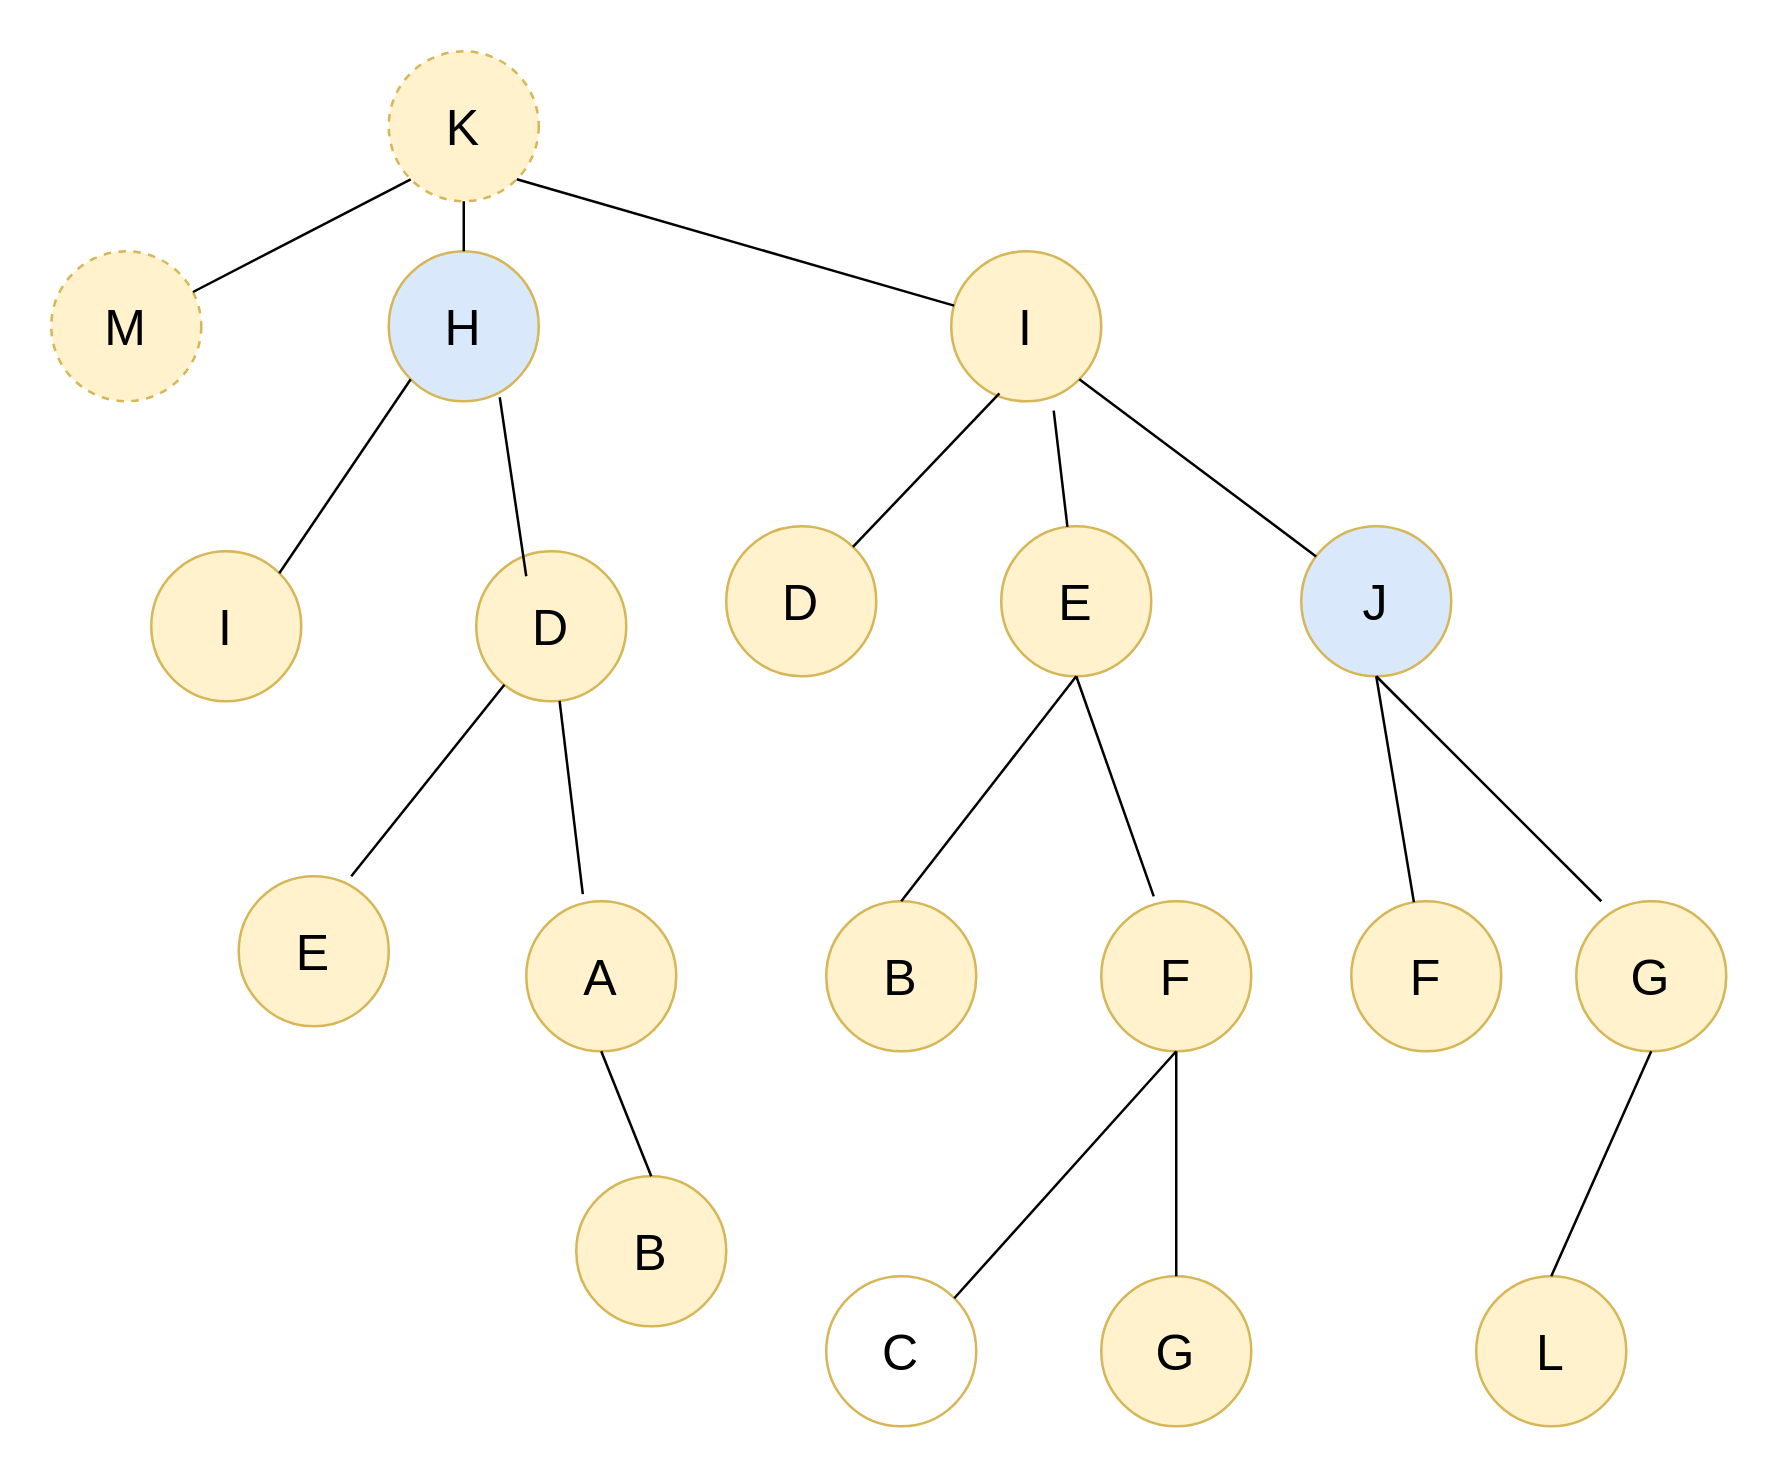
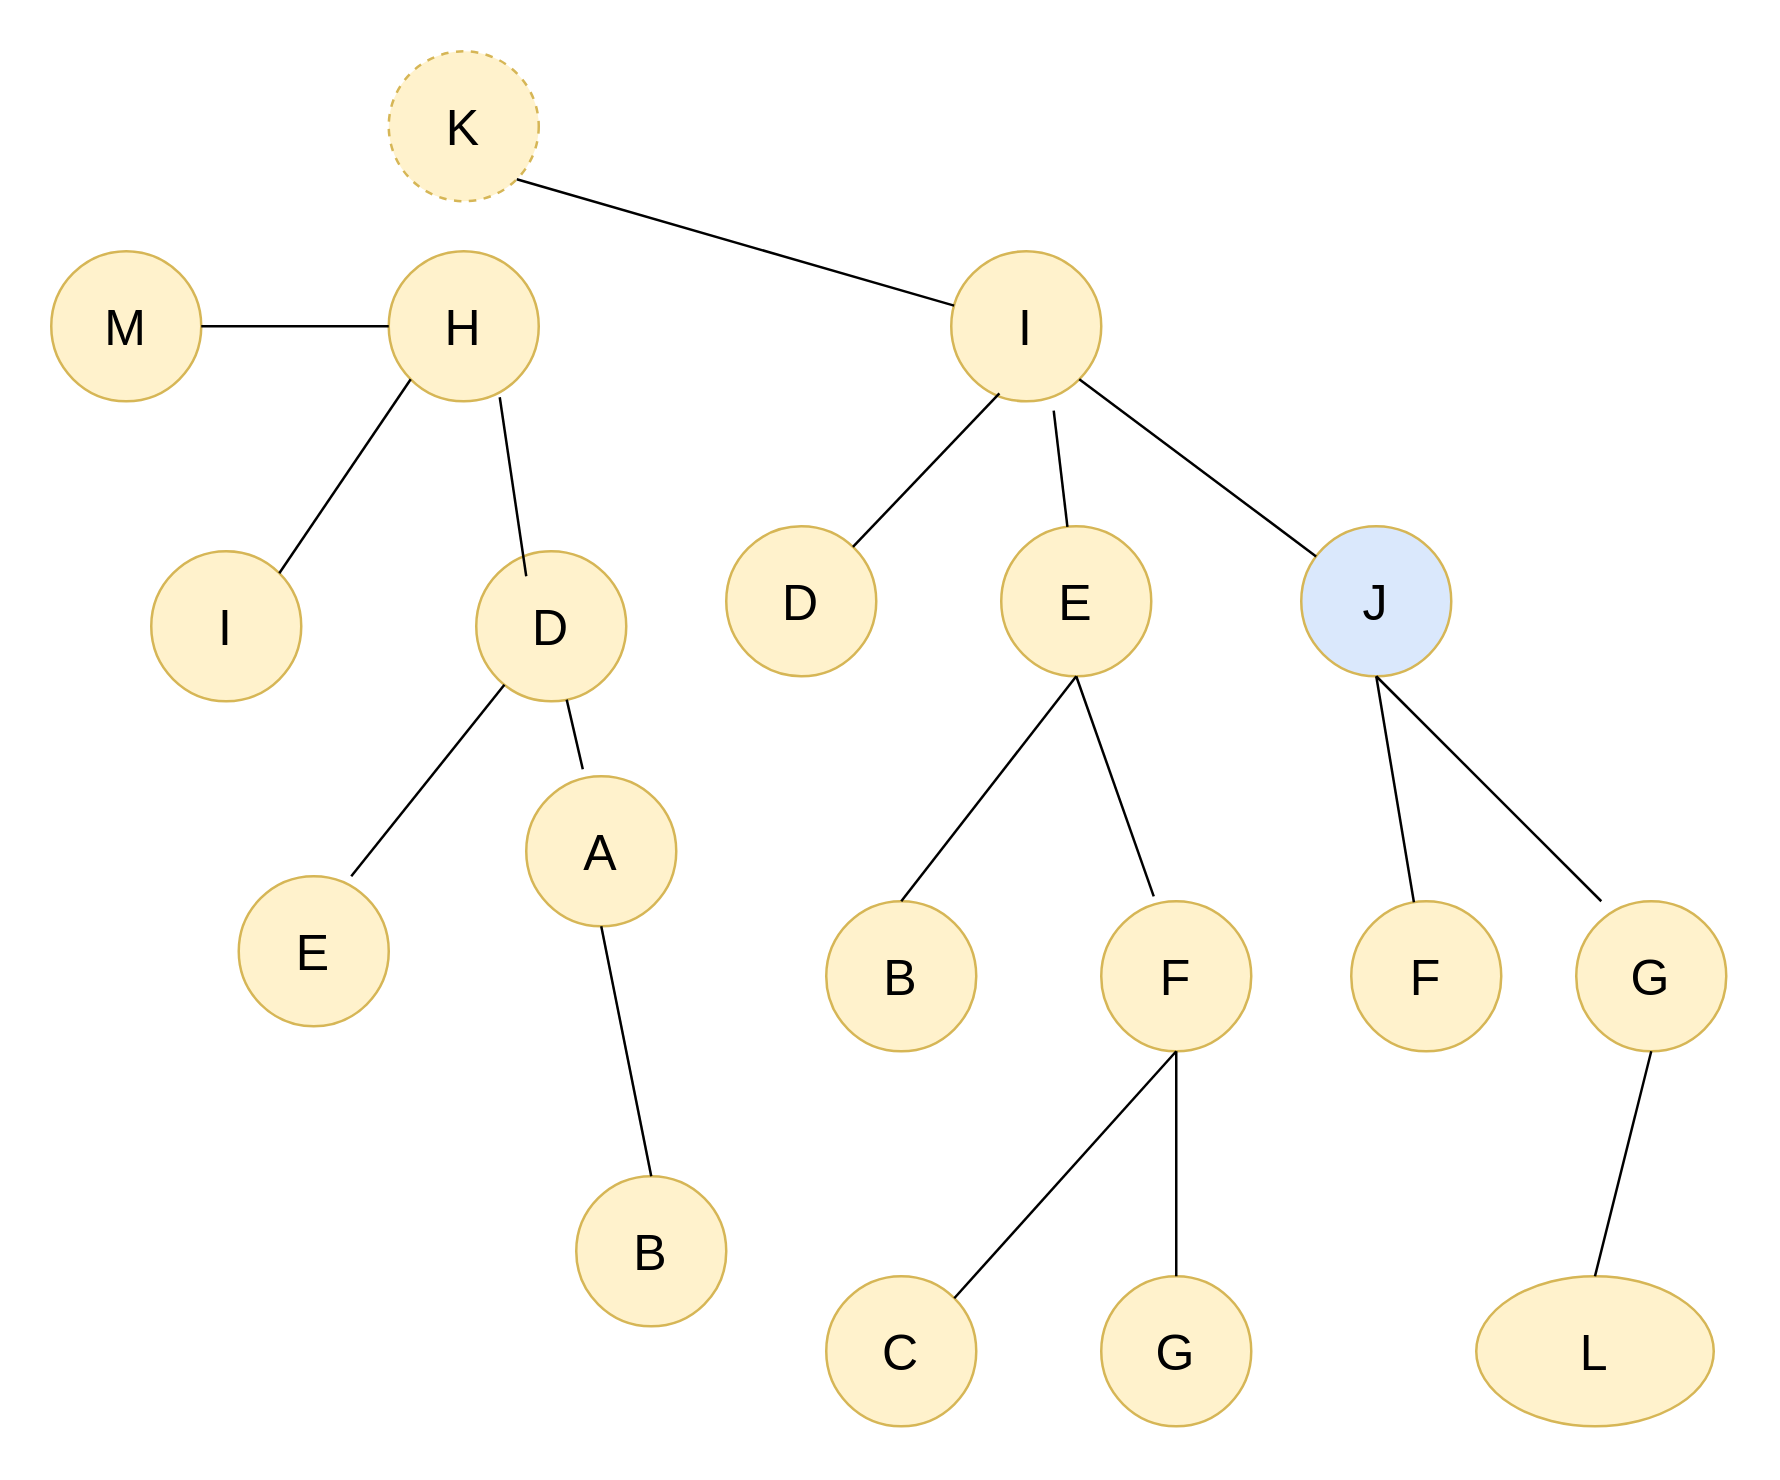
  <mxCell id="0" />
  <mxCell id="1" parent="0" />
  <mxCell id="2" value="K" style="ellipse;whiteSpace=wrap;html=1;aspect=fixed;fillColor=#fff2cc;strokeColor=#d6b656;fontSize=20;dashed=1;" vertex="1" parent="1"><mxGeometry x="155" y="20" width="60" height="60" as="geometry" /></mxCell>
- <mxCell id="3" value="M" style="ellipse;whiteSpace=wrap;html=1;aspect=fixed;fillColor=#fff2cc;strokeColor=#d6b656;fontSize=20;dashed=1;" vertex="1" parent="1"><mxGeometry x="20" y="100" width="60" height="60" as="geometry" /></mxCell>
- <mxCell id="4" value="H" style="ellipse;whiteSpace=wrap;html=1;aspect=fixed;fillColor=#dae8fc;strokeColor=#d6b656;fontSize=20;" vertex="1" parent="1"><mxGeometry x="155" y="100" width="60" height="60" as="geometry" /></mxCell>
+ <mxCell id="3" value="M" style="ellipse;whiteSpace=wrap;html=1;aspect=fixed;fillColor=#fff2cc;strokeColor=#d6b656;fontSize=20;" vertex="1" parent="1"><mxGeometry x="20" y="100" width="60" height="60" as="geometry" /></mxCell>
+ <mxCell id="4" value="H" style="ellipse;whiteSpace=wrap;html=1;aspect=fixed;fillColor=#fff2cc;strokeColor=#d6b656;fontSize=20;" vertex="1" parent="1"><mxGeometry x="155" y="100" width="60" height="60" as="geometry" /></mxCell>
  <mxCell id="5" value="I" style="ellipse;whiteSpace=wrap;html=1;aspect=fixed;fillColor=#fff2cc;strokeColor=#d6b656;fontSize=20;" vertex="1" parent="1"><mxGeometry x="380" y="100" width="60" height="60" as="geometry" /></mxCell>
- <mxCell id="6" value="" style="endArrow=none;html=1;rounded=0;fontSize=20;entryX=0;entryY=1;entryDx=0;entryDy=0;" edge="1" parent="1" source="3" target="2"><mxGeometry width="50" height="50" relative="1" as="geometry"><mxPoint x="240" y="290" as="sourcePoint" /><mxPoint x="290" y="240" as="targetPoint" /></mxGeometry></mxCell>
- <mxCell id="7" value="" style="endArrow=none;html=1;rounded=0;fontSize=20;entryX=0.5;entryY=1;entryDx=0;entryDy=0;" edge="1" parent="1" source="4" target="2"><mxGeometry width="50" height="50" relative="1" as="geometry"><mxPoint x="101.791" y="149.381" as="sourcePoint" /><mxPoint x="173.787" y="81.213" as="targetPoint" /></mxGeometry></mxCell>
+ <mxCell id="6" value="" style="endArrow=none;html=1;rounded=0;fontSize=20;" edge="1" parent="1" source="3" target="4"><mxGeometry width="50" height="50" relative="1" as="geometry"><mxPoint x="240" y="290" as="sourcePoint" /><mxPoint x="290" y="240" as="targetPoint" /></mxGeometry></mxCell>
  <mxCell id="8" value="" style="endArrow=none;html=1;rounded=0;fontSize=20;entryX=1;entryY=1;entryDx=0;entryDy=0;" edge="1" parent="1" source="5" target="2"><mxGeometry width="50" height="50" relative="1" as="geometry"><mxPoint x="191.871" y="140.058" as="sourcePoint" /><mxPoint x="195" y="90" as="targetPoint" /></mxGeometry></mxCell>
  <mxCell id="9" value="I" style="ellipse;whiteSpace=wrap;html=1;aspect=fixed;fillColor=#fff2cc;strokeColor=#d6b656;fontSize=20;" vertex="1" parent="1"><mxGeometry x="60" y="220" width="60" height="60" as="geometry" /></mxCell>
  <mxCell id="10" value="D" style="ellipse;whiteSpace=wrap;html=1;aspect=fixed;fillColor=#fff2cc;strokeColor=#d6b656;fontSize=20;" vertex="1" parent="1"><mxGeometry x="190" y="220" width="60" height="60" as="geometry" /></mxCell>
  <mxCell id="11" value="" style="endArrow=none;html=1;rounded=0;fontSize=20;entryX=0;entryY=1;entryDx=0;entryDy=0;exitX=1;exitY=0;exitDx=0;exitDy=0;" edge="1" parent="1" source="9" target="4"><mxGeometry width="50" height="50" relative="1" as="geometry"><mxPoint x="240" y="290" as="sourcePoint" /><mxPoint x="290" y="240" as="targetPoint" /></mxGeometry></mxCell>
  <mxCell id="12" value="" style="endArrow=none;html=1;rounded=0;fontSize=20;entryX=0.74;entryY=0.973;entryDx=0;entryDy=0;entryPerimeter=0;" edge="1" parent="1" target="4"><mxGeometry width="50" height="50" relative="1" as="geometry"><mxPoint x="210" y="230" as="sourcePoint" /><mxPoint x="290" y="240" as="targetPoint" /></mxGeometry></mxCell>
  <mxCell id="13" value="E" style="ellipse;whiteSpace=wrap;html=1;aspect=fixed;fillColor=#fff2cc;strokeColor=#d6b656;fontSize=20;" vertex="1" parent="1"><mxGeometry x="95" y="350" width="60" height="60" as="geometry" /></mxCell>
- <mxCell id="14" value="A" style="ellipse;whiteSpace=wrap;html=1;aspect=fixed;fillColor=#fff2cc;strokeColor=#d6b656;fontSize=20;" vertex="1" parent="1"><mxGeometry x="210" y="360" width="60" height="60" as="geometry" /></mxCell>
+ <mxCell id="14" value="A" style="ellipse;whiteSpace=wrap;html=1;aspect=fixed;fillColor=#fff2cc;strokeColor=#d6b656;fontSize=20;" vertex="1" parent="1"><mxGeometry x="210" y="310" width="60" height="60" as="geometry" /></mxCell>
  <mxCell id="15" value="B" style="ellipse;whiteSpace=wrap;html=1;aspect=fixed;fillColor=#fff2cc;strokeColor=#d6b656;fontSize=20;" vertex="1" parent="1"><mxGeometry x="230" y="470" width="60" height="60" as="geometry" /></mxCell>
  <mxCell id="16" value="" style="endArrow=none;html=1;rounded=0;fontSize=20;exitX=0.75;exitY=0;exitDx=0;exitDy=0;exitPerimeter=0;" edge="1" parent="1" source="13" target="10"><mxGeometry width="50" height="50" relative="1" as="geometry"><mxPoint x="240" y="290" as="sourcePoint" /><mxPoint x="290" y="240" as="targetPoint" /></mxGeometry></mxCell>
  <mxCell id="17" value="" style="endArrow=none;html=1;rounded=0;fontSize=20;exitX=0.377;exitY=-0.047;exitDx=0;exitDy=0;exitPerimeter=0;" edge="1" parent="1" source="14" target="10"><mxGeometry width="50" height="50" relative="1" as="geometry"><mxPoint x="240" y="290" as="sourcePoint" /><mxPoint x="290" y="240" as="targetPoint" /></mxGeometry></mxCell>
  <mxCell id="18" value="" style="endArrow=none;html=1;rounded=0;fontSize=20;exitX=0.5;exitY=1;exitDx=0;exitDy=0;entryX=0.5;entryY=0;entryDx=0;entryDy=0;" edge="1" parent="1" source="14" target="15"><mxGeometry width="50" height="50" relative="1" as="geometry"><mxPoint x="240" y="290" as="sourcePoint" /><mxPoint x="290" y="240" as="targetPoint" /></mxGeometry></mxCell>
  <mxCell id="19" value="D" style="ellipse;whiteSpace=wrap;html=1;aspect=fixed;fillColor=#fff2cc;strokeColor=#d6b656;fontSize=20;" vertex="1" parent="1"><mxGeometry x="290" y="210" width="60" height="60" as="geometry" /></mxCell>
  <mxCell id="20" value="E" style="ellipse;whiteSpace=wrap;html=1;aspect=fixed;fillColor=#fff2cc;strokeColor=#d6b656;fontSize=20;" vertex="1" parent="1"><mxGeometry x="400" y="210" width="60" height="60" as="geometry" /></mxCell>
  <mxCell id="21" value="J" style="ellipse;whiteSpace=wrap;html=1;aspect=fixed;fillColor=#dae8fc;strokeColor=#d6b656;fontSize=20;" vertex="1" parent="1"><mxGeometry x="520" y="210" width="60" height="60" as="geometry" /></mxCell>
  <mxCell id="22" value="" style="endArrow=none;html=1;rounded=0;fontSize=20;entryX=0.321;entryY=0.948;entryDx=0;entryDy=0;entryPerimeter=0;" edge="1" parent="1" source="19" target="5"><mxGeometry width="50" height="50" relative="1" as="geometry"><mxPoint x="320" y="320" as="sourcePoint" /><mxPoint x="370" y="270" as="targetPoint" /></mxGeometry></mxCell>
  <mxCell id="23" value="" style="endArrow=none;html=1;rounded=0;fontSize=20;entryX=0.683;entryY=1.062;entryDx=0;entryDy=0;entryPerimeter=0;" edge="1" parent="1" source="20" target="5"><mxGeometry width="50" height="50" relative="1" as="geometry"><mxPoint x="320" y="320" as="sourcePoint" /><mxPoint x="370" y="270" as="targetPoint" /></mxGeometry></mxCell>
  <mxCell id="24" value="" style="endArrow=none;html=1;rounded=0;fontSize=20;entryX=1;entryY=1;entryDx=0;entryDy=0;" edge="1" parent="1" source="21" target="5"><mxGeometry width="50" height="50" relative="1" as="geometry"><mxPoint x="320" y="320" as="sourcePoint" /><mxPoint x="370" y="270" as="targetPoint" /></mxGeometry></mxCell>
  <mxCell id="25" value="B" style="ellipse;whiteSpace=wrap;html=1;aspect=fixed;fillColor=#fff2cc;strokeColor=#d6b656;fontSize=20;" vertex="1" parent="1"><mxGeometry x="330" y="360" width="60" height="60" as="geometry" /></mxCell>
  <mxCell id="26" value="F" style="ellipse;whiteSpace=wrap;html=1;aspect=fixed;fillColor=#fff2cc;strokeColor=#d6b656;fontSize=20;" vertex="1" parent="1"><mxGeometry x="440" y="360" width="60" height="60" as="geometry" /></mxCell>
- <mxCell id="27" value="C" style="ellipse;whiteSpace=wrap;html=1;aspect=fixed;fillColor=#ffffff;strokeColor=#d6b656;fontSize=20;" vertex="1" parent="1"><mxGeometry x="330" y="510" width="60" height="60" as="geometry" /></mxCell>
+ <mxCell id="27" value="C" style="ellipse;whiteSpace=wrap;html=1;aspect=fixed;fillColor=#fff2cc;strokeColor=#d6b656;fontSize=20;" vertex="1" parent="1"><mxGeometry x="330" y="510" width="60" height="60" as="geometry" /></mxCell>
  <mxCell id="28" value="G" style="ellipse;whiteSpace=wrap;html=1;aspect=fixed;fillColor=#fff2cc;strokeColor=#d6b656;fontSize=20;" vertex="1" parent="1"><mxGeometry x="440" y="510" width="60" height="60" as="geometry" /></mxCell>
  <mxCell id="29" value="F" style="ellipse;whiteSpace=wrap;html=1;aspect=fixed;fillColor=#fff2cc;strokeColor=#d6b656;fontSize=20;" vertex="1" parent="1"><mxGeometry x="540" y="360" width="60" height="60" as="geometry" /></mxCell>
  <mxCell id="30" value="G" style="ellipse;whiteSpace=wrap;html=1;aspect=fixed;fillColor=#fff2cc;strokeColor=#d6b656;fontSize=20;" vertex="1" parent="1"><mxGeometry x="630" y="360" width="60" height="60" as="geometry" /></mxCell>
- <mxCell id="31" value="L" style="ellipse;whiteSpace=wrap;html=1;aspect=fixed;fillColor=#fff2cc;strokeColor=#d6b656;fontSize=20;" vertex="1" parent="1"><mxGeometry x="590" y="510" width="60" height="60" as="geometry" /></mxCell>
+ <mxCell id="31" value="L" style="ellipse;whiteSpace=wrap;html=1;aspect=fixed;fillColor=#fff2cc;strokeColor=#d6b656;fontSize=20;" vertex="1" parent="1"><mxGeometry x="590" y="510" width="95" height="60" as="geometry" /></mxCell>
  <mxCell id="32" value="" style="endArrow=none;html=1;rounded=0;fontSize=20;entryX=0.5;entryY=1;entryDx=0;entryDy=0;exitX=0.5;exitY=0;exitDx=0;exitDy=0;" edge="1" parent="1" source="25" target="20"><mxGeometry width="50" height="50" relative="1" as="geometry"><mxPoint x="320" y="320" as="sourcePoint" /><mxPoint x="370" y="270" as="targetPoint" /></mxGeometry></mxCell>
  <mxCell id="33" value="" style="endArrow=none;html=1;rounded=0;fontSize=20;exitX=0.35;exitY=-0.033;exitDx=0;exitDy=0;exitPerimeter=0;" edge="1" parent="1" source="26"><mxGeometry width="50" height="50" relative="1" as="geometry"><mxPoint x="320" y="320" as="sourcePoint" /><mxPoint x="430" y="270" as="targetPoint" /></mxGeometry></mxCell>
  <mxCell id="34" value="" style="endArrow=none;html=1;rounded=0;fontSize=20;entryX=0.5;entryY=1;entryDx=0;entryDy=0;exitX=1;exitY=0;exitDx=0;exitDy=0;" edge="1" parent="1" source="27" target="26"><mxGeometry width="50" height="50" relative="1" as="geometry"><mxPoint x="370" y="370" as="sourcePoint" /><mxPoint x="419.31" y="271.724" as="targetPoint" /></mxGeometry></mxCell>
  <mxCell id="35" value="" style="endArrow=none;html=1;rounded=0;fontSize=20;exitX=0.5;exitY=0;exitDx=0;exitDy=0;" edge="1" parent="1" source="28"><mxGeometry width="50" height="50" relative="1" as="geometry"><mxPoint x="391.213" y="528.787" as="sourcePoint" /><mxPoint x="470" y="420" as="targetPoint" /></mxGeometry></mxCell>
  <mxCell id="36" value="" style="endArrow=none;html=1;rounded=0;fontSize=20;entryX=0.5;entryY=1;entryDx=0;entryDy=0;" edge="1" parent="1" source="29" target="21"><mxGeometry width="50" height="50" relative="1" as="geometry"><mxPoint x="391.213" y="528.787" as="sourcePoint" /><mxPoint x="458.787" y="421.213" as="targetPoint" /></mxGeometry></mxCell>
  <mxCell id="37" value="" style="endArrow=none;html=1;rounded=0;fontSize=20;exitX=0.167;exitY=0;exitDx=0;exitDy=0;exitPerimeter=0;" edge="1" parent="1" source="30"><mxGeometry width="50" height="50" relative="1" as="geometry"><mxPoint x="575.068" y="370.408" as="sourcePoint" /><mxPoint x="550" y="270" as="targetPoint" /></mxGeometry></mxCell>
  <mxCell id="38" value="" style="endArrow=none;html=1;rounded=0;fontSize=20;exitX=0.5;exitY=1;exitDx=0;exitDy=0;entryX=0.5;entryY=0;entryDx=0;entryDy=0;" edge="1" parent="1" source="30" target="31"><mxGeometry width="50" height="50" relative="1" as="geometry"><mxPoint x="650.02" y="370" as="sourcePoint" /><mxPoint x="560" y="280" as="targetPoint" /></mxGeometry></mxCell>
